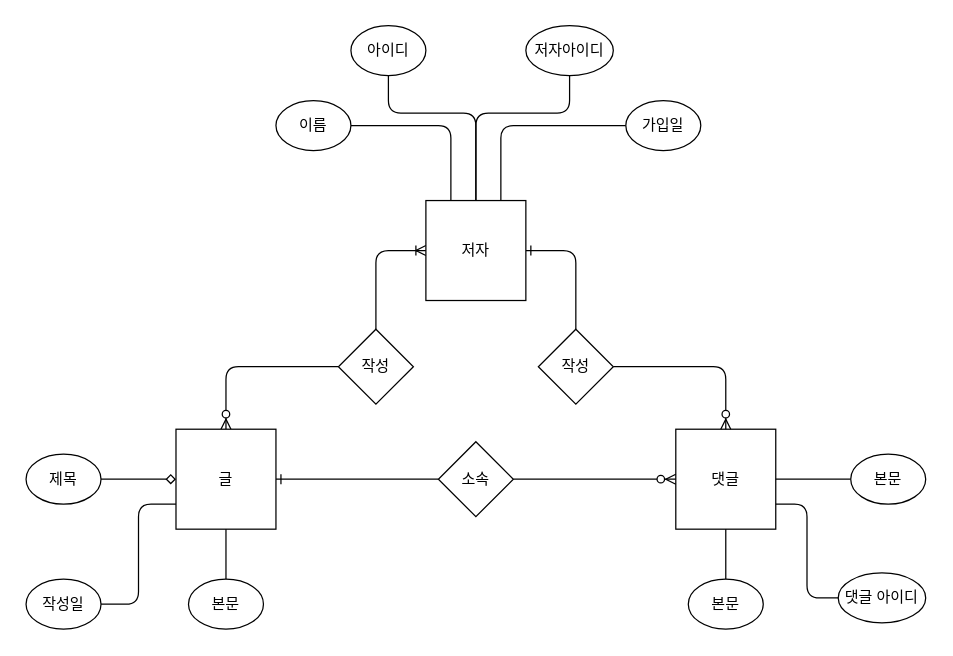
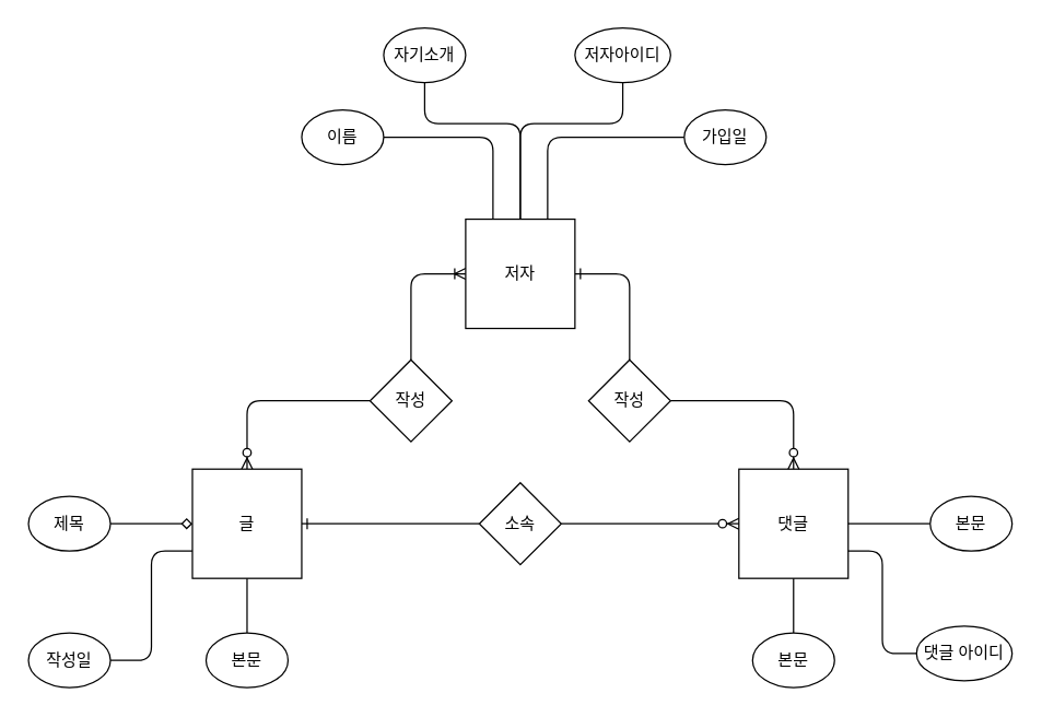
  <mxCell id="0" />
  <mxCell id="1" parent="0" />
  <mxCell id="2" style="edgeStyle=orthogonalEdgeStyle;rounded=1;orthogonalLoop=1;jettySize=auto;html=1;exitX=0.5;exitY=0;exitDx=0;exitDy=0;entryX=0;entryY=0.5;entryDx=0;entryDy=0;endArrow=none;endFill=0;startArrow=ERzeroToMany;startFill=1;" parent="1" source="4" target="29" edge="1"><mxGeometry relative="1" as="geometry" /></mxCell>
  <mxCell id="3" style="edgeStyle=orthogonalEdgeStyle;rounded=1;orthogonalLoop=1;jettySize=auto;html=1;exitX=1;exitY=0.5;exitDx=0;exitDy=0;entryX=0;entryY=0.5;entryDx=0;entryDy=0;endArrow=none;endFill=0;startArrow=ERone;startFill=0;" parent="1" source="4" target="33" edge="1"><mxGeometry relative="1" as="geometry" /></mxCell>
  <mxCell id="4" value="글" style="whiteSpace=wrap;html=1;aspect=fixed;" parent="1" vertex="1"><mxGeometry x="140" y="343" width="80" height="80" as="geometry" /></mxCell>
  <mxCell id="5" style="edgeStyle=orthogonalEdgeStyle;rounded=1;orthogonalLoop=1;jettySize=auto;html=1;exitX=1;exitY=0.5;exitDx=0;exitDy=0;entryX=0.5;entryY=0;entryDx=0;entryDy=0;endArrow=none;endFill=0;startArrow=ERone;startFill=0;" parent="1" source="7" target="31" edge="1"><mxGeometry relative="1" as="geometry" /></mxCell>
  <mxCell id="6" style="edgeStyle=orthogonalEdgeStyle;rounded=1;orthogonalLoop=1;jettySize=auto;html=1;exitX=0;exitY=0.5;exitDx=0;exitDy=0;entryX=0.5;entryY=0;entryDx=0;entryDy=0;endArrow=none;endFill=0;startArrow=ERoneToMany;startFill=0;" parent="1" source="7" target="29" edge="1"><mxGeometry relative="1" as="geometry" /></mxCell>
  <mxCell id="7" value="저자" style="whiteSpace=wrap;html=1;aspect=fixed;" parent="1" vertex="1"><mxGeometry x="340" y="160" width="80" height="80" as="geometry" /></mxCell>
  <mxCell id="8" value="댓글&lt;br&gt;" style="whiteSpace=wrap;html=1;aspect=fixed;" parent="1" vertex="1"><mxGeometry x="540" y="343" width="80" height="80" as="geometry" /></mxCell>
  <mxCell id="9" style="edgeStyle=orthogonalEdgeStyle;rounded=1;orthogonalLoop=1;jettySize=auto;html=1;exitX=1;exitY=0.5;exitDx=0;exitDy=0;entryX=0;entryY=0.75;entryDx=0;entryDy=0;endArrow=none;endFill=0;" parent="1" source="10" target="4" edge="1"><mxGeometry relative="1" as="geometry" /></mxCell>
  <mxCell id="10" value="작성일" style="ellipse;whiteSpace=wrap;html=1;" parent="1" vertex="1"><mxGeometry x="20" y="463" width="60" height="40" as="geometry" /></mxCell>
  <mxCell id="11" value="" style="edgeStyle=orthogonalEdgeStyle;curved=1;rounded=0;orthogonalLoop=1;jettySize=auto;html=1;endArrow=none;endFill=0;" parent="1" source="12" target="4" edge="1"><mxGeometry relative="1" as="geometry" /></mxCell>
  <mxCell id="12" value="본문" style="ellipse;whiteSpace=wrap;html=1;" parent="1" vertex="1"><mxGeometry x="150" y="463" width="60" height="40" as="geometry" /></mxCell>
  <mxCell id="13" value="" style="edgeStyle=orthogonalEdgeStyle;rounded=0;orthogonalLoop=1;jettySize=auto;html=1;curved=1;endArrow=diamond;endFill=0;" parent="1" source="14" target="4" edge="1"><mxGeometry relative="1" as="geometry" /></mxCell>
  <mxCell id="14" value="제목" style="ellipse;whiteSpace=wrap;html=1;" parent="1" vertex="1"><mxGeometry x="20" y="363" width="60" height="40" as="geometry" /></mxCell>
  <mxCell id="15" style="edgeStyle=orthogonalEdgeStyle;curved=1;rounded=0;orthogonalLoop=1;jettySize=auto;html=1;exitX=0;exitY=0.5;exitDx=0;exitDy=0;entryX=1;entryY=0.5;entryDx=0;entryDy=0;endArrow=none;endFill=0;" parent="1" source="16" target="8" edge="1"><mxGeometry relative="1" as="geometry" /></mxCell>
  <mxCell id="16" value="본문" style="ellipse;whiteSpace=wrap;html=1;" parent="1" vertex="1"><mxGeometry x="680" y="363" width="60" height="40" as="geometry" /></mxCell>
  <mxCell id="17" style="edgeStyle=orthogonalEdgeStyle;curved=1;rounded=0;orthogonalLoop=1;jettySize=auto;html=1;exitX=0.5;exitY=0;exitDx=0;exitDy=0;entryX=0.5;entryY=1;entryDx=0;entryDy=0;endArrow=none;endFill=0;" parent="1" source="18" target="8" edge="1"><mxGeometry relative="1" as="geometry" /></mxCell>
  <mxCell id="18" value="본문" style="ellipse;whiteSpace=wrap;html=1;" parent="1" vertex="1"><mxGeometry x="550" y="463" width="60" height="40" as="geometry" /></mxCell>
  <mxCell id="19" style="edgeStyle=orthogonalEdgeStyle;rounded=1;orthogonalLoop=1;jettySize=auto;html=1;exitX=1;exitY=0.5;exitDx=0;exitDy=0;entryX=0.25;entryY=0;entryDx=0;entryDy=0;endArrow=none;endFill=0;" parent="1" source="20" target="7" edge="1"><mxGeometry relative="1" as="geometry" /></mxCell>
  <mxCell id="20" value="이름" style="ellipse;whiteSpace=wrap;html=1;" parent="1" vertex="1"><mxGeometry x="220" y="80" width="60" height="40" as="geometry" /></mxCell>
  <mxCell id="21" style="edgeStyle=orthogonalEdgeStyle;rounded=1;orthogonalLoop=1;jettySize=auto;html=1;exitX=0;exitY=0.5;exitDx=0;exitDy=0;endArrow=none;endFill=0;entryX=0.75;entryY=0;entryDx=0;entryDy=0;" parent="1" source="22" target="7" edge="1"><mxGeometry relative="1" as="geometry"><mxPoint x="380" y="160" as="targetPoint" /></mxGeometry></mxCell>
  <mxCell id="22" value="가입일" style="ellipse;whiteSpace=wrap;html=1;" parent="1" vertex="1"><mxGeometry x="500" y="80" width="60" height="40" as="geometry" /></mxCell>
  <mxCell id="23" style="edgeStyle=orthogonalEdgeStyle;rounded=1;orthogonalLoop=1;jettySize=auto;html=1;exitX=0.5;exitY=1;exitDx=0;exitDy=0;entryX=0.5;entryY=0;entryDx=0;entryDy=0;endArrow=none;endFill=0;" parent="1" source="24" target="7" edge="1"><mxGeometry relative="1" as="geometry"><Array as="points"><mxPoint x="310" y="90" /><mxPoint x="380" y="90" /></Array></mxGeometry></mxCell>
- <mxCell id="24" value="아이디" style="ellipse;whiteSpace=wrap;html=1;" parent="1" vertex="1"><mxGeometry x="280" y="20" width="60" height="40" as="geometry" /></mxCell>
+ <mxCell id="24" value="자기소개" style="ellipse;whiteSpace=wrap;html=1;" parent="1" vertex="1"><mxGeometry x="280" y="20" width="60" height="40" as="geometry" /></mxCell>
  <mxCell id="25" style="edgeStyle=orthogonalEdgeStyle;rounded=1;orthogonalLoop=1;jettySize=auto;html=1;exitX=0;exitY=0.5;exitDx=0;exitDy=0;entryX=1;entryY=0.75;entryDx=0;entryDy=0;endArrow=none;endFill=0;" parent="1" source="26" target="8" edge="1"><mxGeometry relative="1" as="geometry" /></mxCell>
  <mxCell id="26" value="댓글 아이디" style="ellipse;whiteSpace=wrap;html=1;" parent="1" vertex="1"><mxGeometry x="670" y="458" width="70" height="40" as="geometry" /></mxCell>
  <mxCell id="27" style="edgeStyle=orthogonalEdgeStyle;rounded=1;orthogonalLoop=1;jettySize=auto;html=1;exitX=0.5;exitY=1;exitDx=0;exitDy=0;entryX=0.5;entryY=0;entryDx=0;entryDy=0;endArrow=none;endFill=0;" parent="1" source="28" target="7" edge="1"><mxGeometry relative="1" as="geometry"><Array as="points"><mxPoint x="455" y="90" /><mxPoint x="380" y="90" /></Array></mxGeometry></mxCell>
  <mxCell id="28" value="저자아이디" style="ellipse;whiteSpace=wrap;html=1;" parent="1" vertex="1"><mxGeometry x="420" y="20" width="70" height="40" as="geometry" /></mxCell>
  <mxCell id="29" value="작성" style="rhombus;whiteSpace=wrap;html=1;" parent="1" vertex="1"><mxGeometry x="270" y="263" width="60" height="60" as="geometry" /></mxCell>
  <mxCell id="30" style="edgeStyle=orthogonalEdgeStyle;rounded=1;orthogonalLoop=1;jettySize=auto;html=1;exitX=1;exitY=0.5;exitDx=0;exitDy=0;entryX=0.5;entryY=0;entryDx=0;entryDy=0;endArrow=ERzeroToMany;endFill=1;" parent="1" source="31" target="8" edge="1"><mxGeometry relative="1" as="geometry" /></mxCell>
  <mxCell id="31" value="작성" style="rhombus;whiteSpace=wrap;html=1;" parent="1" vertex="1"><mxGeometry x="430" y="263" width="60" height="60" as="geometry" /></mxCell>
  <mxCell id="32" style="edgeStyle=orthogonalEdgeStyle;rounded=1;orthogonalLoop=1;jettySize=auto;html=1;exitX=1;exitY=0.5;exitDx=0;exitDy=0;entryX=0;entryY=0.5;entryDx=0;entryDy=0;endArrow=ERzeroToMany;endFill=1;" parent="1" source="33" target="8" edge="1"><mxGeometry relative="1" as="geometry" /></mxCell>
  <mxCell id="33" value="소속" style="rhombus;whiteSpace=wrap;html=1;" parent="1" vertex="1"><mxGeometry x="350" y="353" width="60" height="60" as="geometry" /></mxCell>
